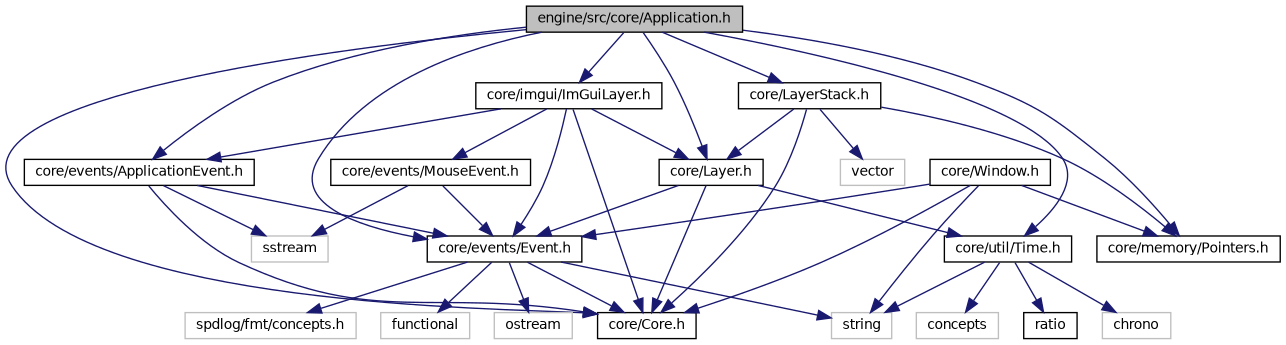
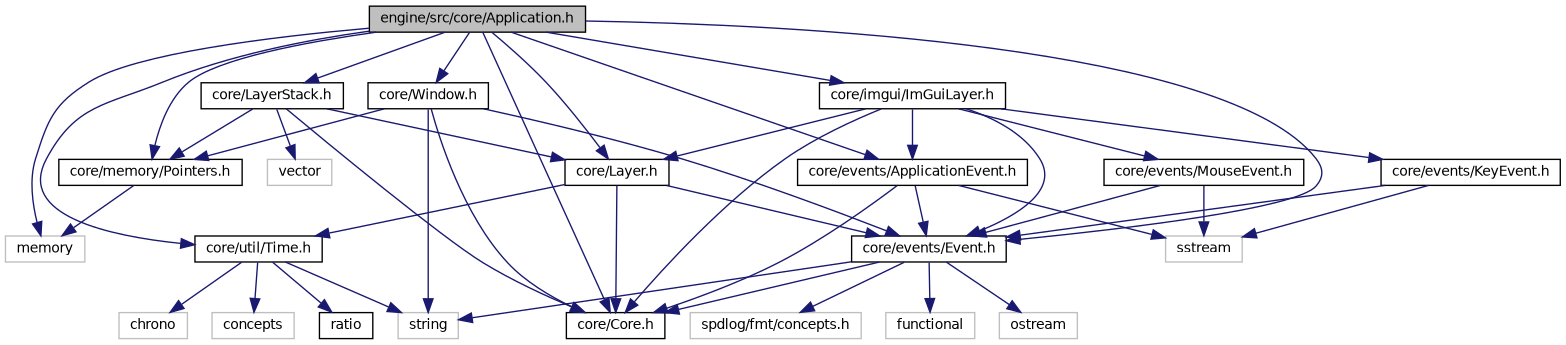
  digraph {
    node [color=black fillcolor=white fontname=Helvetica fontsize=10 shape=record style=filled]
    edge [color=midnightblue fontname=Helvetica fontsize=10 labelfontname=Helvetica labelfontsize=10 style=solid]
    n1 [fillcolor=grey75 fontcolor=black height=0.2 label="engine/src/core/Application.h" width=0.4]
+   n2 [color=grey75 height=0.2 label=memory width=0.4]
    n3 [height=0.2 label="core/Core.h" width=0.4]
    n4 [height=0.2 label="core/Layer.h" width=0.4]
    n5 [height=0.2 label="core/events/Event.h" width=0.4]
    n6 [height=0.2 label="core/util/Time.h" width=0.4]
    n7 [height=0.2 label="core/LayerStack.h" width=0.4]
    n8 [height=0.2 label="core/memory/Pointers.h" width=0.4]
    n9 [height=0.2 label="core/Window.h" width=0.4]
    n10 [height=0.2 label="core/events/ApplicationEvent.h" width=0.4]
    n11 [height=0.2 label="core/imgui/ImGuiLayer.h" width=0.4]
    n12 [color=grey75 height=0.2 label=functional width=0.4]
    n13 [color=grey75 height=0.2 label=ostream width=0.4]
    n14 [color=grey75 height=0.2 label=string width=0.4]
    n15 [color=grey75 height=0.2 label="spdlog/fmt/concepts.h" width=0.4]
    n16 [color=grey75 height=0.2 label=chrono width=0.4]
    n17 [color=grey75 height=0.2 label=concepts width=0.4]
    n18 [height=0.2 label=ratio width=0.4]
    n19 [color=grey75 height=0.2 label=vector width=0.4]
    n20 [color=grey75 height=0.2 label=sstream width=0.4]
+   n21 [height=0.2 label="core/events/KeyEvent.h" width=0.4]
    n22 [height=0.2 label="core/events/MouseEvent.h" width=0.4]
+   n1 -> n2
    n1 -> n3
    n1 -> n4
    n1 -> n5
    n1 -> n6
    n1 -> n7
    n1 -> n8
+   n1 -> n9
    n1 -> n10
    n1 -> n11
    n4 -> n3
    n4 -> n5
    n4 -> n6
    n5 -> n3
    n5 -> n12
    n5 -> n13
    n5 -> n14
    n5 -> n15
    n6 -> n14
    n6 -> n16
    n6 -> n17
    n6 -> n18
    n7 -> n3
    n7 -> n4
    n7 -> n8
    n7 -> n19
+   n8 -> n2
    n9 -> n3
    n9 -> n5
    n9 -> n8
    n9 -> n14
    n10 -> n3
    n10 -> n5
    n10 -> n20
    n11 -> n3
    n11 -> n4
    n11 -> n5
    n11 -> n10
+   n11 -> n21
    n11 -> n22
+   n21 -> n5
+   n21 -> n20
    n22 -> n5
    n22 -> n20
  }
